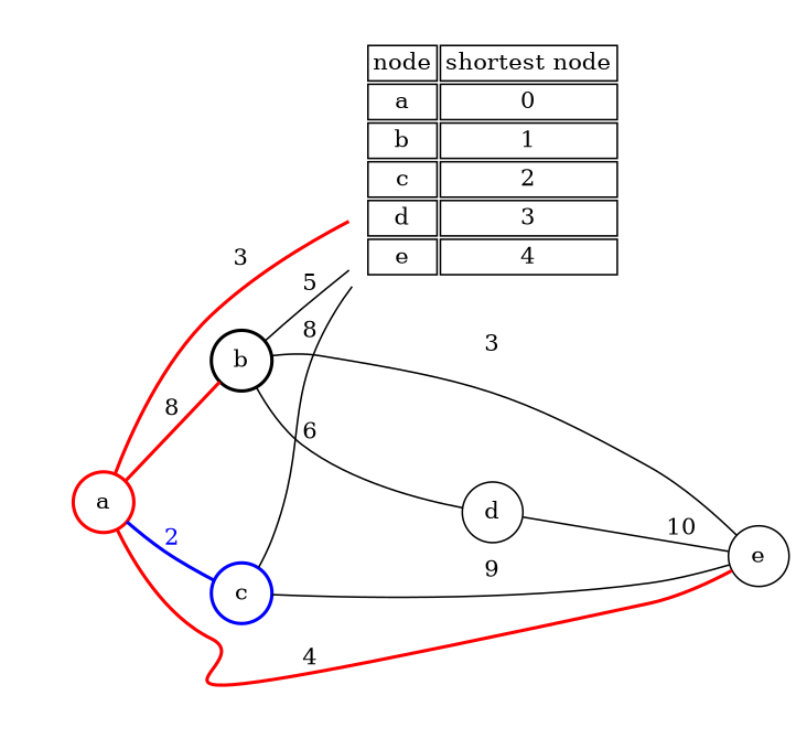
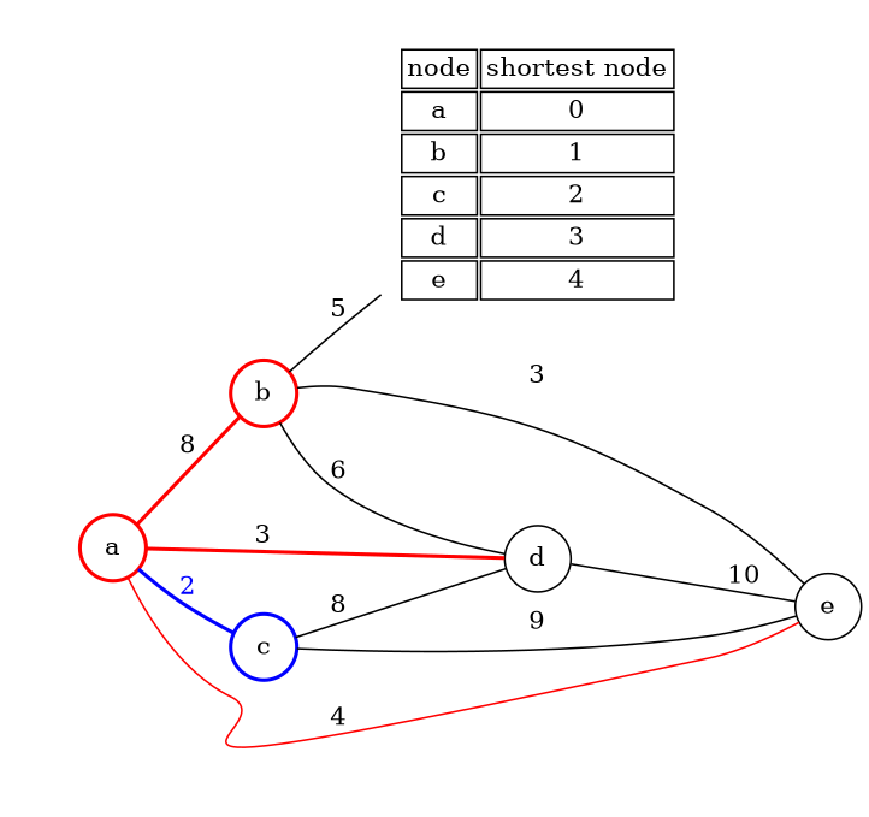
  graph {
    rankdir=LR
    scale=3
    node [shape=circle]
    n1 [color=blue label=<<table border="1" color="white">       <tr><td align="center" port="tree" color="black">node</td><td align="center" port="tree" color="black">shortest node</td></tr>       <tr><td align="center" port="tree" color="black">a</td><td align="center" port="tree" color="black">0</td></tr>       <tr><td align="center" port="tree" color="black">b</td><td align="center" port="tree" color="black">1</td></tr>       <tr><td align="center" port="tree" color="black">c</td><td align="center" port="tree" color="black">2</td></tr>       <tr><td align="center" port="tree" color="black">d</td><td align="center" port="tree" color="black">3</td></tr>       <tr><td align="center" port="tree" color="black">e</td><td align="center" port="tree" color="black">4</td></tr>       </table>> shape=none]
    n2 [color=red label=a style=bold]
-   n3 [color=black label=b style=bold]
+   n3 [color=red label=b style=bold]
    n4 [color=blue label=c style=bold]
    n5 [label=d]
    n6 [label=e]
    subgraph cluster_1 {
      color=white
      n1
    }
    n2 -- n3 [color=red label=8 style=bold]
    n2 -- n4 [color=blue fontcolor=blue label=2 style=bold]
-   n2 -- n1 [color=red label=3 style=bold]
-   n2 -- n6 [color=red label=4 style=bold]
+   n2 -- n5 [color=red label=3 style=bold]
+   n2 -- n6 [color=red label=4 style=solid]
    n3 -- n1 [label=5]
    n3 -- n5 [label=6]
    n3 -- n6 [label=3]
-   n4 -- n1 [label=8]
+   n4 -- n5 [label=8]
    n4 -- n6 [label=9]
    n5 -- n6 [label=10]
  }
